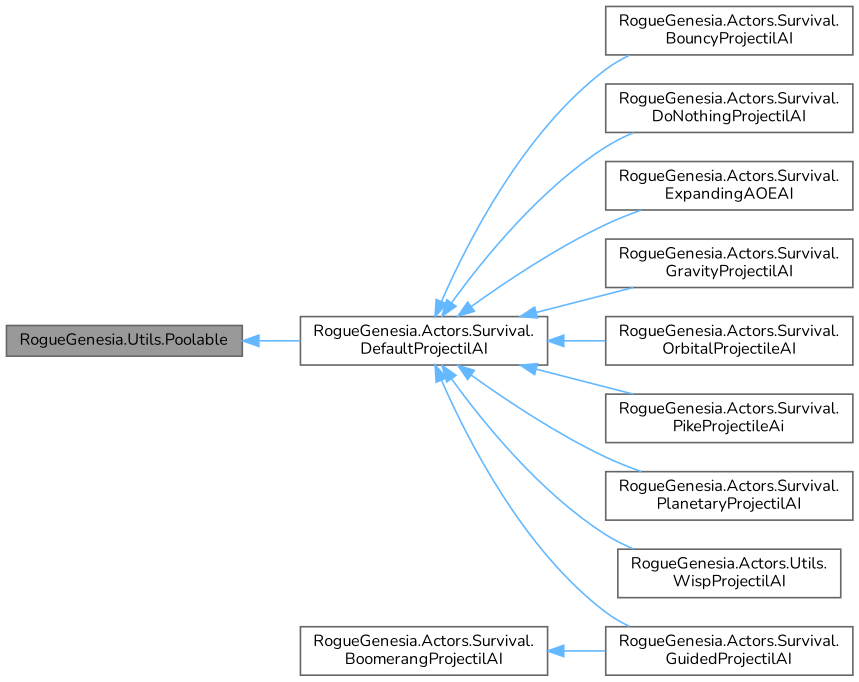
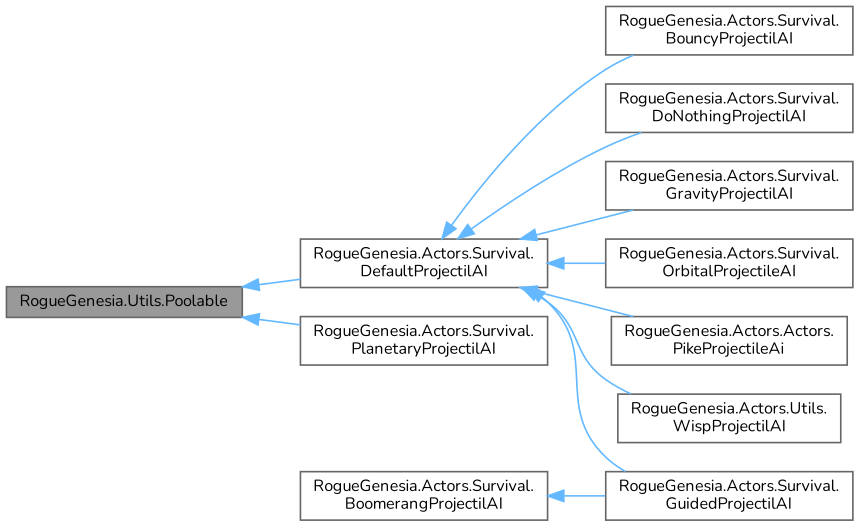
  digraph {
    fontname=Nunito
    rankdir=LR
    node [color=gray40 fillcolor=white fontname=Nunito fontsize=10 shape=box style=filled]
    edge [color=steelblue1 dir=back fontname=Nunito fontsize=10 labelfontname=Helvetica labelfontsize=10 style=solid]
    n1 [fillcolor=grey60 fontcolor=black height=0.2 label="RogueGenesia.Utils.Poolable" width=0.4]
    n2 [height=0.2 label="RogueGenesia.Actors.Survival.\lDefaultProjectilAI" width=0.4]
    n3 [height=0.2 label="RogueGenesia.Actors.Survival.\lBouncyProjectilAI" width=0.4]
    n4 [height=0.2 label="RogueGenesia.Actors.Survival.\lDoNothingProjectilAI" width=0.4]
-   n5 [height=0.2 label="RogueGenesia.Actors.Survival.\lExpandingAOEAI" width=0.4]
    n6 [height=0.2 label="RogueGenesia.Actors.Survival.\lGravityProjectilAI" width=0.4]
    n7 [height=0.2 label="RogueGenesia.Actors.Survival.\lGuidedProjectilAI" width=0.4]
    n8 [height=0.2 label="RogueGenesia.Actors.Survival.\lOrbitalProjectileAI" width=0.4]
-   n9 [height=0.2 label="RogueGenesia.Actors.Survival.\lPikeProjectileAi" width=0.4]
+   n9 [height=0.2 label="RogueGenesia.Actors.Actors.\lPikeProjectileAi" width=0.4]
    n10 [height=0.2 label="RogueGenesia.Actors.Survival.\lPlanetaryProjectilAI" width=0.4]
    n11 [height=0.2 label="RogueGenesia.Actors.Utils.\lWispProjectilAI" width=0.4]
    n12 [height=0.2 label="RogueGenesia.Actors.Survival.\lBoomerangProjectilAI" width=0.4]
    n1 -> n2
    n2 -> n3
    n2 -> n4
-   n2 -> n5
    n2 -> n6
    n2 -> n7
    n2 -> n8
    n2 -> n9
-   n2 -> n10
+   n1 -> n10
    n2 -> n11
    n12 -> n7
  }
